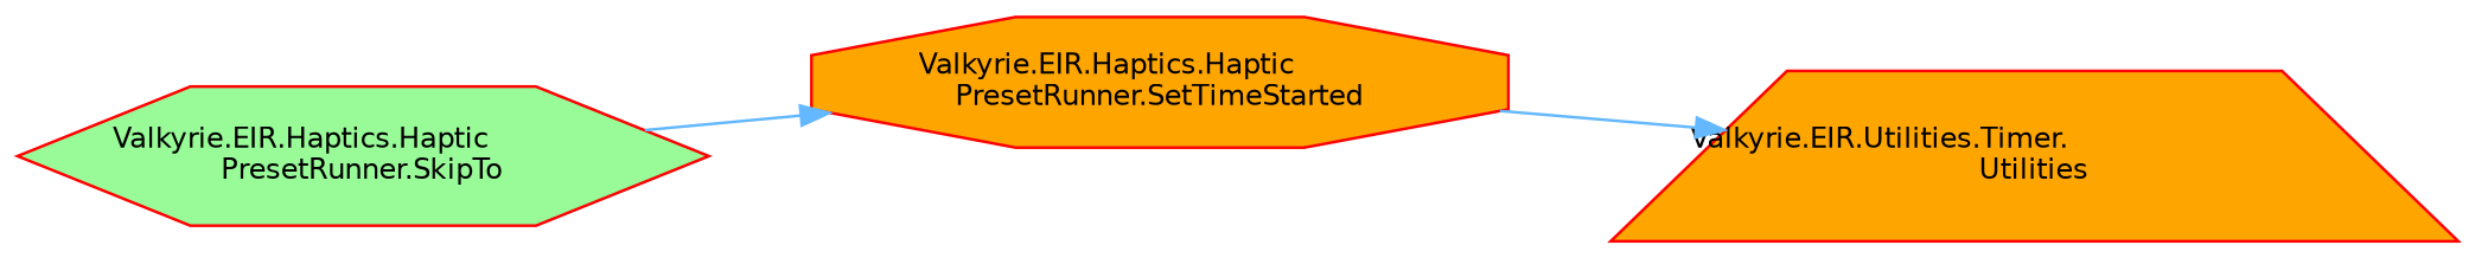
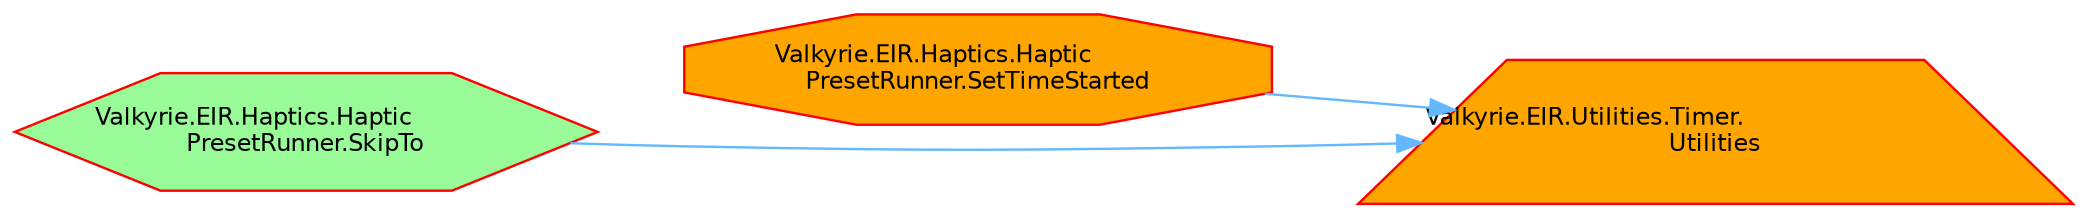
  digraph {
    rankdir=LR
    node [color=red fillcolor=orange fontname=Helvetica fontsize=10 style=filled]
    edge [arrowhead=normal color=steelblue1 fontname=Helvetica fontsize=10 labelfontname=Helvetica labelfontsize=10 style=solid]
    n1 [fillcolor=palegreen fontcolor=black height=0.2 label="Valkyrie.EIR.Haptics.Haptic\lPresetRunner.SkipTo" shape=hexagon width=0.4]
    n2 [height=0.2 label="Valkyrie.EIR.Haptics.Haptic\lPresetRunner.SetTimeStarted" shape=octagon width=0.4]
    n3 [height=0.2 label="Valkyrie.EIR.Utilities.Timer.\lUtilities" shape=trapezium width=0.4]
-   n1 -> n2
+   n1 -> n3
    n2 -> n3
  }
